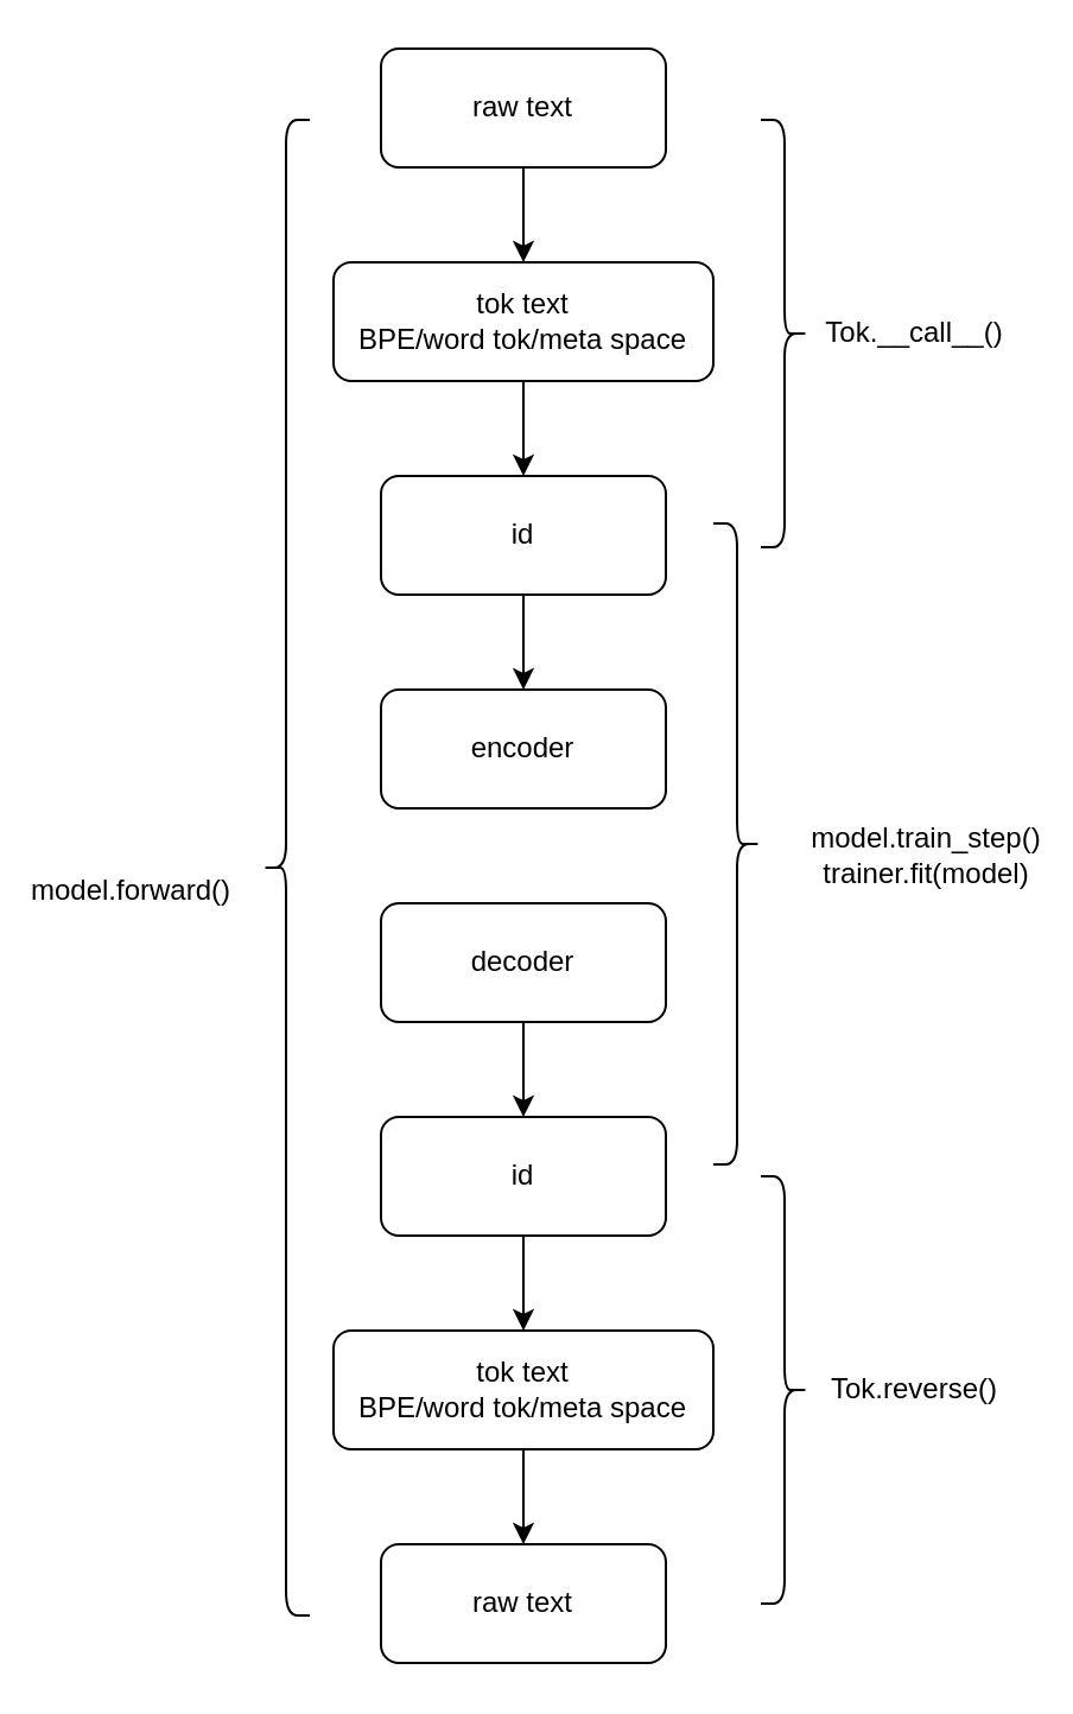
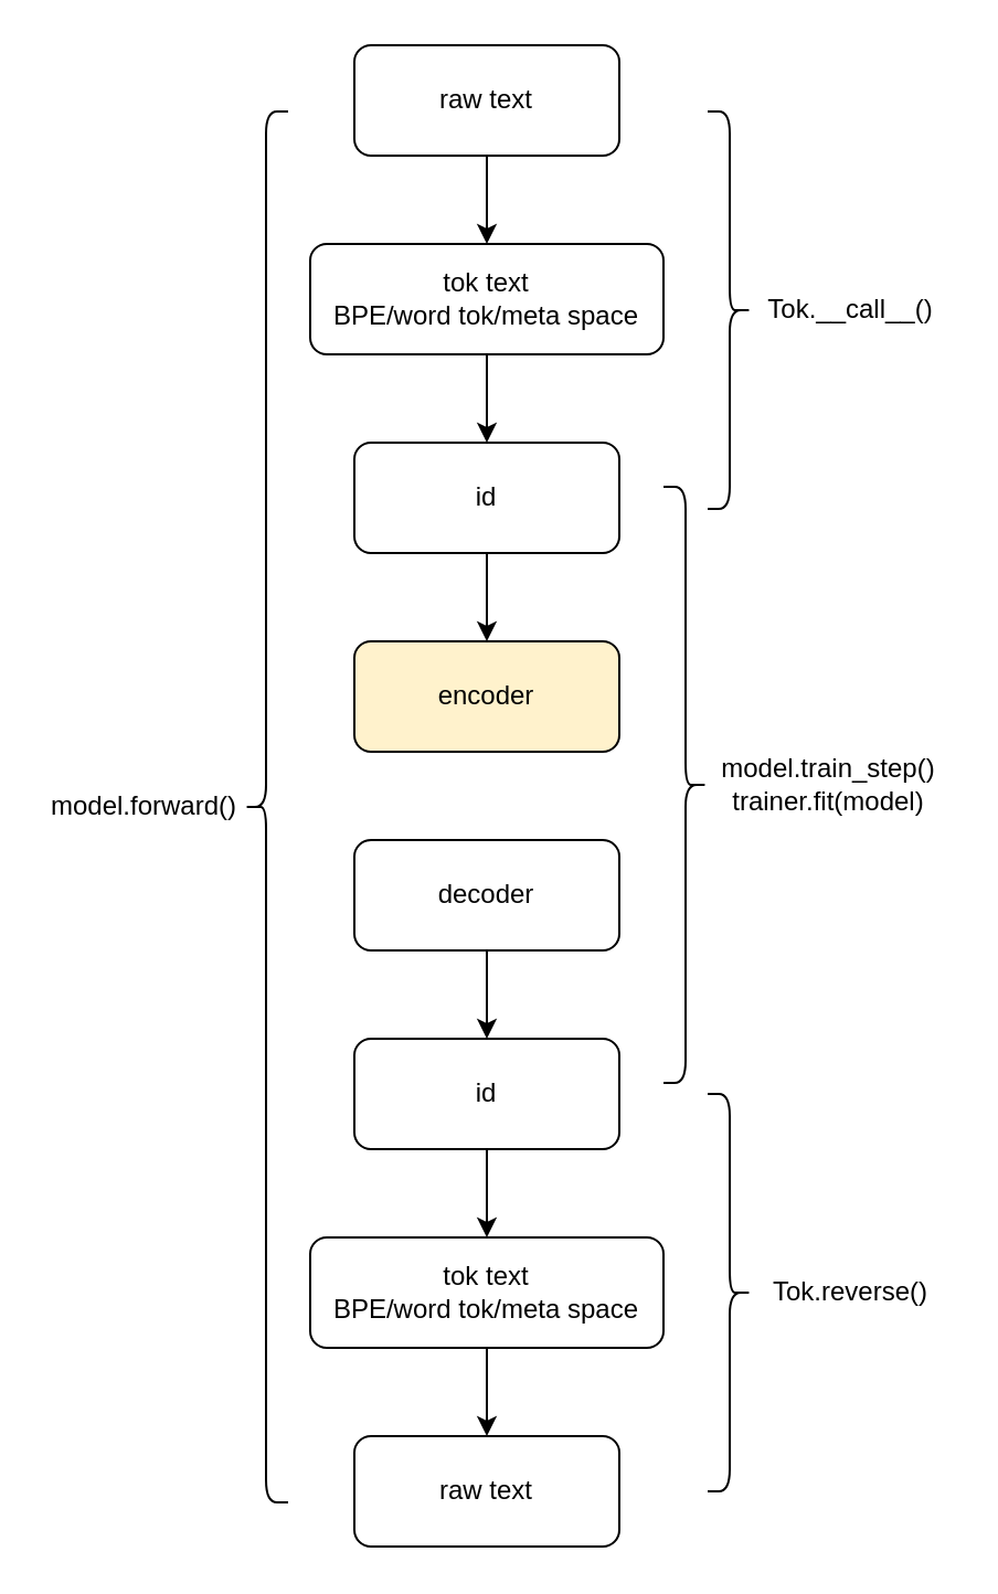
  <mxCell id="0" />
  <mxCell id="1" parent="0" />
  <mxCell id="2" value="" style="edgeStyle=orthogonalEdgeStyle;rounded=0;orthogonalLoop=1;jettySize=auto;html=1;" edge="1" parent="1" source="3" target="5"><mxGeometry relative="1" as="geometry" /></mxCell>
  <mxCell id="3" value="raw text" style="rounded=1;whiteSpace=wrap;html=1;" vertex="1" parent="1"><mxGeometry x="160" y="20" width="120" height="50" as="geometry" /></mxCell>
  <mxCell id="4" style="edgeStyle=orthogonalEdgeStyle;rounded=0;orthogonalLoop=1;jettySize=auto;html=1;exitX=0.5;exitY=1;exitDx=0;exitDy=0;entryX=0.5;entryY=0;entryDx=0;entryDy=0;" edge="1" parent="1" source="5" target="7"><mxGeometry relative="1" as="geometry" /></mxCell>
  <mxCell id="5" value="tok text&lt;br&gt;BPE/word tok/meta space" style="rounded=1;whiteSpace=wrap;html=1;" vertex="1" parent="1"><mxGeometry x="140" y="110" width="160" height="50" as="geometry" /></mxCell>
  <mxCell id="6" value="" style="edgeStyle=orthogonalEdgeStyle;rounded=0;orthogonalLoop=1;jettySize=auto;html=1;" edge="1" parent="1" source="7" target="8"><mxGeometry relative="1" as="geometry" /></mxCell>
  <mxCell id="7" value="id" style="rounded=1;whiteSpace=wrap;html=1;" vertex="1" parent="1"><mxGeometry x="160" y="200" width="120" height="50" as="geometry" /></mxCell>
- <mxCell id="8" value="encoder" style="rounded=1;whiteSpace=wrap;html=1;" vertex="1" parent="1"><mxGeometry x="160" y="290" width="120" height="50" as="geometry" /></mxCell>
+ <mxCell id="8" value="encoder" style="rounded=1;whiteSpace=wrap;html=1;fillColor=#fff2cc;" vertex="1" parent="1"><mxGeometry x="160" y="290" width="120" height="50" as="geometry" /></mxCell>
  <mxCell id="9" value="" style="edgeStyle=orthogonalEdgeStyle;rounded=0;orthogonalLoop=1;jettySize=auto;html=1;" edge="1" parent="1" source="10" target="12"><mxGeometry relative="1" as="geometry" /></mxCell>
  <mxCell id="10" value="decoder" style="rounded=1;whiteSpace=wrap;html=1;" vertex="1" parent="1"><mxGeometry x="160" y="380" width="120" height="50" as="geometry" /></mxCell>
  <mxCell id="11" style="edgeStyle=orthogonalEdgeStyle;rounded=0;orthogonalLoop=1;jettySize=auto;html=1;exitX=0.5;exitY=1;exitDx=0;exitDy=0;entryX=0.5;entryY=0;entryDx=0;entryDy=0;" edge="1" parent="1" source="12" target="14"><mxGeometry relative="1" as="geometry" /></mxCell>
  <mxCell id="12" value="id" style="rounded=1;whiteSpace=wrap;html=1;" vertex="1" parent="1"><mxGeometry x="160" y="470" width="120" height="50" as="geometry" /></mxCell>
  <mxCell id="13" style="edgeStyle=orthogonalEdgeStyle;rounded=0;orthogonalLoop=1;jettySize=auto;html=1;exitX=0.5;exitY=1;exitDx=0;exitDy=0;entryX=0.5;entryY=0;entryDx=0;entryDy=0;" edge="1" parent="1" source="14" target="15"><mxGeometry relative="1" as="geometry" /></mxCell>
  <mxCell id="14" value="tok text&lt;br&gt;BPE/word tok/meta space" style="rounded=1;whiteSpace=wrap;html=1;" vertex="1" parent="1"><mxGeometry x="140" y="560" width="160" height="50" as="geometry" /></mxCell>
  <mxCell id="15" value="raw text" style="rounded=1;whiteSpace=wrap;html=1;" vertex="1" parent="1"><mxGeometry x="160" y="650" width="120" height="50" as="geometry" /></mxCell>
  <mxCell id="16" value="" style="shape=curlyBracket;whiteSpace=wrap;html=1;rounded=1;size=0.5;" vertex="1" parent="1"><mxGeometry x="110" y="50" width="20" height="630" as="geometry" /></mxCell>
- <mxCell id="17" value="model.forward()" style="text;html=1;strokeColor=none;fillColor=none;align=center;verticalAlign=middle;whiteSpace=wrap;rounded=0;" vertex="1" parent="1"><mxGeometry x="10" y="365" width="90" height="20" as="geometry" /></mxCell>
+ <mxCell id="17" value="model.forward()" style="text;html=1;strokeColor=none;fillColor=none;align=center;verticalAlign=middle;whiteSpace=wrap;rounded=0;" vertex="1" parent="1"><mxGeometry x="20" y="355" width="90" height="20" as="geometry" /></mxCell>
  <mxCell id="18" value="" style="shape=curlyBracket;whiteSpace=wrap;html=1;rounded=1;rotation=-180;" vertex="1" parent="1"><mxGeometry x="300" y="220" width="20" height="270" as="geometry" /></mxCell>
- <mxCell id="19" value="model.train_step()&lt;br&gt;trainer.fit(model)" style="text;html=1;strokeColor=none;fillColor=none;align=center;verticalAlign=middle;whiteSpace=wrap;rounded=0;" vertex="1" parent="1"><mxGeometry x="335" y="337.5" width="110" height="45" as="geometry" /></mxCell>
+ <mxCell id="19" value="model.train_step()&lt;br&gt;trainer.fit(model)" style="text;html=1;strokeColor=none;fillColor=none;align=center;verticalAlign=middle;whiteSpace=wrap;rounded=0;" vertex="1" parent="1"><mxGeometry x="320" y="332.5" width="110" height="45" as="geometry" /></mxCell>
  <mxCell id="20" value="" style="shape=curlyBracket;whiteSpace=wrap;html=1;rounded=1;rotation=-180;" vertex="1" parent="1"><mxGeometry x="320" y="50" width="20" height="180" as="geometry" /></mxCell>
  <mxCell id="21" value="Tok.__call__()" style="text;html=1;strokeColor=none;fillColor=none;align=center;verticalAlign=middle;whiteSpace=wrap;rounded=0;" vertex="1" parent="1"><mxGeometry x="340" y="130" width="90" height="20" as="geometry" /></mxCell>
  <mxCell id="22" value="" style="shape=curlyBracket;whiteSpace=wrap;html=1;rounded=1;rotation=-180;" vertex="1" parent="1"><mxGeometry x="320" y="495" width="20" height="180" as="geometry" /></mxCell>
  <mxCell id="23" value="Tok.reverse()" style="text;html=1;strokeColor=none;fillColor=none;align=center;verticalAlign=middle;whiteSpace=wrap;rounded=0;" vertex="1" parent="1"><mxGeometry x="340" y="575" width="90" height="20" as="geometry" /></mxCell>
